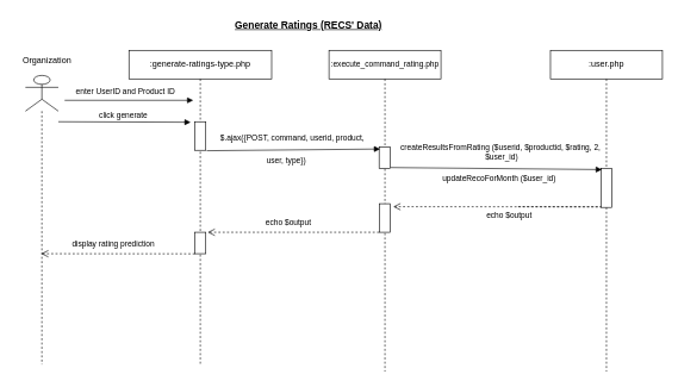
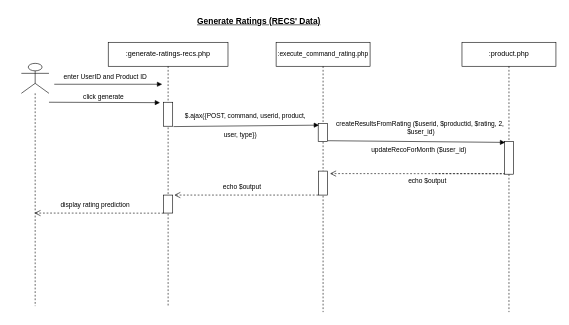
  <mxCell id="0" />
  <mxCell id="1" parent="0" />
- <mxCell id="2" value=":user.php" style="shape=umlLifeline;perimeter=lifelinePerimeter;whiteSpace=wrap;html=1;container=0;collapsible=0;recursiveResize=0;outlineConnect=0;" parent="1" vertex="1"><mxGeometry x="770" y="70" width="156.72" height="450" as="geometry" /></mxCell>
+ <mxCell id="2" value=":product.php" style="shape=umlLifeline;perimeter=lifelinePerimeter;whiteSpace=wrap;html=1;container=0;collapsible=0;recursiveResize=0;outlineConnect=0;" parent="1" vertex="1"><mxGeometry x="770" y="70" width="156.72" height="450" as="geometry" /></mxCell>
  <mxCell id="3" value="enter UserID and Product ID" style="html=1;verticalAlign=bottom;endArrow=block;rounded=0;elbow=vertical;" parent="1" edge="1"><mxGeometry x="-0.056" y="3" width="80" relative="1" as="geometry"><mxPoint x="90" y="140" as="sourcePoint" /><mxPoint x="270" y="140" as="targetPoint" /><mxPoint as="offset" /></mxGeometry></mxCell>
  <mxCell id="4" value="" style="shape=umlLifeline;participant=umlActor;perimeter=lifelinePerimeter;whiteSpace=wrap;html=1;container=0;collapsible=0;recursiveResize=0;verticalAlign=top;spacingTop=36;outlineConnect=0;fontFamily=Helvetica;fontSize=12;fontColor=default;align=center;strokeColor=default;fillColor=default;size=50;" parent="1" vertex="1"><mxGeometry x="35.1" y="105.14" width="46.09" height="404.86" as="geometry" /></mxCell>
- <mxCell id="5" value="Organization" style="text;html=1;align=center;verticalAlign=middle;resizable=1;points=[];autosize=1;strokeColor=none;fillColor=none;container=0;movable=1;rotatable=1;deletable=1;editable=1;connectable=1;locked=0;" parent="1" vertex="1"><mxGeometry x="20.1" y="70" width="90" height="30" as="geometry" /></mxCell>
- <mxCell id="6" value=":generate-ratings-type.php" style="shape=umlLifeline;perimeter=lifelinePerimeter;whiteSpace=wrap;html=1;container=0;collapsible=0;recursiveResize=0;outlineConnect=0;" parent="1" vertex="1"><mxGeometry x="180" y="70" width="199.75" height="440" as="geometry" /></mxCell>
+ <mxCell id="6" value=":generate-ratings-recs.php" style="shape=umlLifeline;perimeter=lifelinePerimeter;whiteSpace=wrap;html=1;container=0;collapsible=0;recursiveResize=0;outlineConnect=0;" parent="1" vertex="1"><mxGeometry x="180" y="70" width="199.75" height="440" as="geometry" /></mxCell>
  <mxCell id="7" value="" style="html=1;points=[];perimeter=orthogonalPerimeter;container=0;" parent="1" vertex="1"><mxGeometry x="272.19" y="324.83" width="15.37" height="30" as="geometry" /></mxCell>
  <mxCell id="8" value="" style="html=1;points=[];perimeter=orthogonalPerimeter;container=0;" parent="1" vertex="1"><mxGeometry x="272.19" y="170" width="15.37" height="40" as="geometry" /></mxCell>
  <mxCell id="9" value="&lt;font style=&quot;font-size: 11px;&quot;&gt;:execute_command_rating.php&lt;/font&gt;" style="shape=umlLifeline;perimeter=lifelinePerimeter;whiteSpace=wrap;html=1;container=0;collapsible=0;recursiveResize=0;outlineConnect=0;" parent="1" vertex="1"><mxGeometry x="460" y="70" width="156.72" height="450" as="geometry" /></mxCell>
  <mxCell id="10" value="&lt;font style=&quot;font-size: 14px;&quot;&gt;&lt;b&gt;&lt;u&gt;Generate Ratings (RECS' Data)&lt;/u&gt;&lt;/b&gt;&lt;/font&gt;" style="text;html=1;align=center;verticalAlign=middle;resizable=0;points=[];autosize=1;strokeColor=none;fillColor=none;" parent="1" vertex="1"><mxGeometry x="315.56" y="20" width="230" height="30" as="geometry" /></mxCell>
  <mxCell id="11" value="" style="html=1;points=[];perimeter=orthogonalPerimeter;container=0;" parent="1" vertex="1"><mxGeometry x="530.19" y="205.17" width="15.37" height="30" as="geometry" /></mxCell>
  <mxCell id="12" value="click generate" style="html=1;verticalAlign=bottom;endArrow=block;rounded=0;elbow=vertical;entryX=-0.377;entryY=0.017;entryDx=0;entryDy=0;entryPerimeter=0;" parent="1" target="8" edge="1"><mxGeometry x="-0.012" width="80" relative="1" as="geometry"><mxPoint x="81.19" y="170" as="sourcePoint" /><mxPoint x="263.38" y="170" as="targetPoint" /><mxPoint as="offset" /></mxGeometry></mxCell>
  <mxCell id="13" value="" style="html=1;points=[];perimeter=orthogonalPerimeter;container=0;" parent="1" vertex="1"><mxGeometry x="530.67" y="284.83" width="15.37" height="40" as="geometry" /></mxCell>
  <mxCell id="14" value="" style="html=1;points=[];perimeter=orthogonalPerimeter;container=0;" parent="1" vertex="1"><mxGeometry x="840.68" y="235.17" width="15.37" height="54.83" as="geometry" /></mxCell>
  <mxCell id="15" value="$.ajax({POST, command, userid, product,&amp;nbsp;" style="html=1;verticalAlign=bottom;endArrow=block;rounded=0;elbow=vertical;entryX=0.087;entryY=0.101;entryDx=0;entryDy=0;entryPerimeter=0;exitX=1.081;exitY=1.015;exitDx=0;exitDy=0;exitPerimeter=0;" parent="1" source="8" target="11" edge="1"><mxGeometry x="-0.0" y="8" width="80" relative="1" as="geometry"><mxPoint x="300" y="210" as="sourcePoint" /><mxPoint x="484.81" y="211" as="targetPoint" /><mxPoint as="offset" /></mxGeometry></mxCell>
  <mxCell id="16" value="&lt;font style=&quot;font-size: 11px;&quot;&gt;user, type})&lt;/font&gt;" style="text;html=1;align=center;verticalAlign=middle;resizable=0;points=[];autosize=1;strokeColor=none;fillColor=none;" parent="1" vertex="1"><mxGeometry x="360" y="210" width="80" height="30" as="geometry" /></mxCell>
  <mxCell id="17" value="createResultsFromRating ($userid, $productid, $rating, 2,&lt;br&gt;&amp;nbsp;$user_id)" style="html=1;verticalAlign=bottom;endArrow=block;rounded=0;entryX=0.086;entryY=0.033;entryDx=0;entryDy=0;entryPerimeter=0;" parent="1" target="14" edge="1"><mxGeometry x="0.038" y="8" width="80" relative="1" as="geometry"><mxPoint x="546.04" y="234.17" as="sourcePoint" /><mxPoint x="830" y="234" as="targetPoint" /><mxPoint as="offset" /></mxGeometry></mxCell>
  <mxCell id="18" value="echo $output" style="html=1;verticalAlign=bottom;endArrow=open;dashed=1;endSize=8;rounded=0;elbow=vertical;" parent="1" edge="1"><mxGeometry x="0.207" y="21" relative="1" as="geometry"><mxPoint x="724.74" y="289" as="sourcePoint" /><mxPoint x="550" y="289" as="targetPoint" /><mxPoint as="offset" /><Array as="points"><mxPoint x="840.677" y="289.189" /></Array></mxGeometry></mxCell>
  <mxCell id="19" value="echo $output" style="html=1;verticalAlign=bottom;endArrow=open;dashed=1;endSize=8;rounded=0;elbow=vertical;" parent="1" edge="1"><mxGeometry x="0.058" y="-5" relative="1" as="geometry"><mxPoint x="530.19" y="324.83" as="sourcePoint" /><mxPoint x="290.19" y="324.83" as="targetPoint" /><mxPoint as="offset" /><Array as="points" /></mxGeometry></mxCell>
  <mxCell id="20" value="display rating prediction" style="html=1;verticalAlign=bottom;endArrow=open;dashed=1;endSize=8;rounded=0;elbow=vertical;" parent="1" edge="1"><mxGeometry x="0.058" y="-5" relative="1" as="geometry"><mxPoint x="272.19" y="355" as="sourcePoint" /><mxPoint x="57.09" y="354.83" as="targetPoint" /><mxPoint as="offset" /><Array as="points" /></mxGeometry></mxCell>
  <mxCell id="21" value="&lt;font style=&quot;font-size: 11px;&quot;&gt;updateRecoForMonth ($user_id)&lt;/font&gt;" style="text;whiteSpace=wrap;html=1;" parent="1" vertex="1"><mxGeometry x="616.72" y="235.17" width="180" height="30" as="geometry" /></mxCell>
